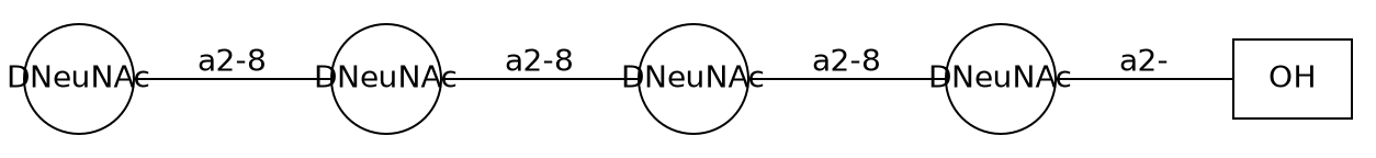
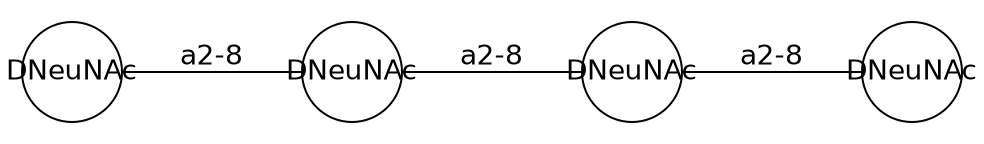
  graph {
    nodesep=0.05
    rankdir=LR
    ranksep=0.8
    splines=false
    node [fixedsize=true fontname=DejaVuSans labelfontsize=12 scale=true shape=circle]
    edge [fontname=DejaVuSans headclip=true labelangle=320.0 labeldistance=1.2 labelfontsize=12 tailclip=true]
-   n1 [label=OH shape=box]
    n2 [height=0.7 label=DNeuNAc]
    n3 [height=0.7 label=DNeuNAc]
    n4 [height=0.7 label=DNeuNAc]
    n5 [height=0.7 label=DNeuNAc]
-   n2 -- n1 [label="a2-"]
    n3 -- n2 [label="a2-8"]
    n4 -- n3 [label="a2-8"]
    n5 -- n4 [label="a2-8"]
  }
